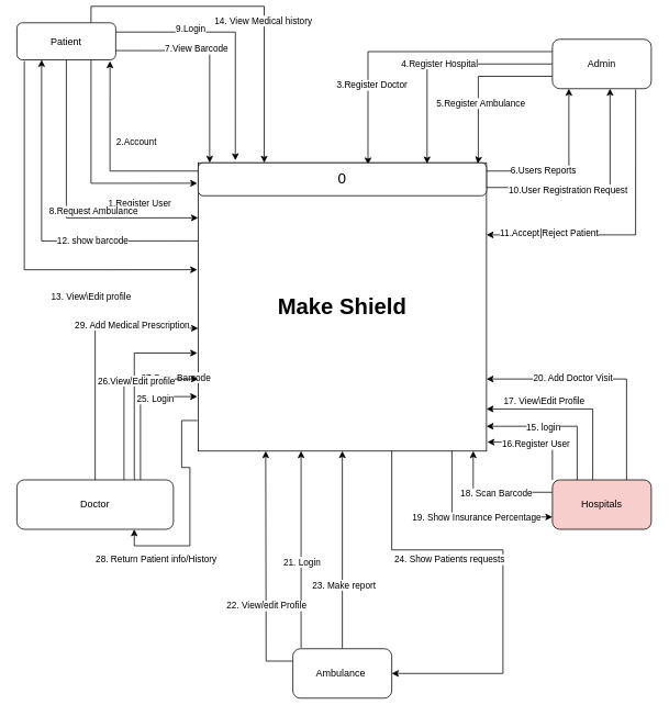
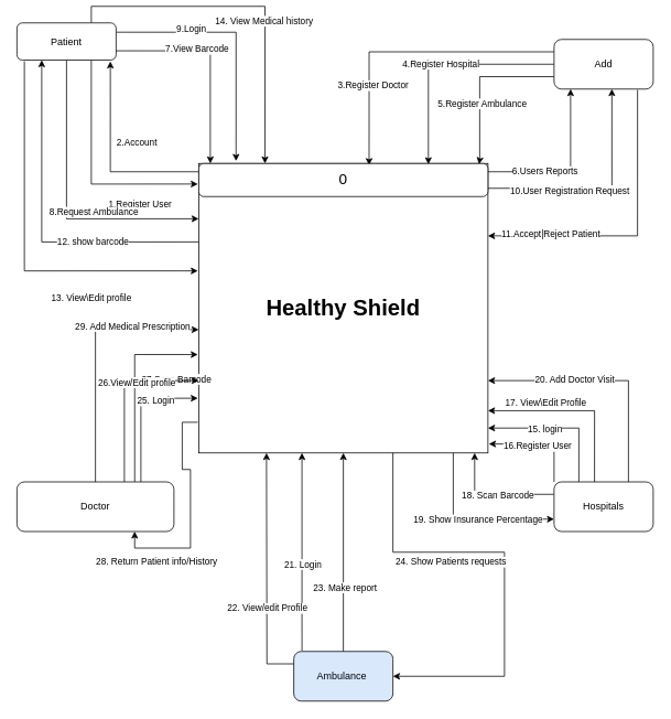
  <mxCell id="0" />
  <mxCell id="1" parent="0" />
  <mxCell id="2" style="edgeStyle=orthogonalEdgeStyle;rounded=0;orthogonalLoop=1;jettySize=auto;html=1;exitX=0;exitY=0.25;exitDx=0;exitDy=0;entryX=0.942;entryY=1.033;entryDx=0;entryDy=0;entryPerimeter=0;" parent="1" source="65" target="23" edge="1"><mxGeometry relative="1" as="geometry"><Array as="points"><mxPoint x="133" y="200" /></Array></mxGeometry></mxCell>
  <mxCell id="3" value="2.Account" style="edgeLabel;html=1;align=center;verticalAlign=middle;resizable=0;points=[];" parent="2" vertex="1" connectable="0"><mxGeometry x="-0.048" y="-29" relative="1" as="geometry"><mxPoint x="2" y="-29" as="offset" /></mxGeometry></mxCell>
  <mxCell id="4" style="edgeStyle=orthogonalEdgeStyle;rounded=0;orthogonalLoop=1;jettySize=auto;html=1;exitX=0;exitY=0.271;exitDx=0;exitDy=0;entryX=0.25;entryY=1;entryDx=0;entryDy=0;exitPerimeter=0;" parent="1" source="12" target="23" edge="1"><mxGeometry relative="1" as="geometry" /></mxCell>
  <mxCell id="5" value="12. show barcode" style="edgeLabel;html=1;align=center;verticalAlign=middle;resizable=0;points=[];" parent="4" vertex="1" connectable="0"><mxGeometry x="-0.369" relative="1" as="geometry"><mxPoint as="offset" /></mxGeometry></mxCell>
  <mxCell id="6" style="edgeStyle=orthogonalEdgeStyle;rounded=0;orthogonalLoop=1;jettySize=auto;html=1;exitX=0.408;exitY=0.017;exitDx=0;exitDy=0;entryX=1;entryY=0.854;entryDx=0;entryDy=0;entryPerimeter=0;exitPerimeter=0;" parent="1" source="41" target="12" edge="1"><mxGeometry relative="1" as="geometry" /></mxCell>
  <mxCell id="7" value="17. View\Edit Profile" style="edgeLabel;html=1;align=center;verticalAlign=middle;resizable=0;points=[];" parent="6" vertex="1" connectable="0"><mxGeometry x="-0.63" y="2" relative="1" as="geometry"><mxPoint x="-56.98" y="-56.02" as="offset" /></mxGeometry></mxCell>
  <mxCell id="8" style="edgeStyle=orthogonalEdgeStyle;rounded=0;orthogonalLoop=1;jettySize=auto;html=1;exitX=0.88;exitY=0.997;exitDx=0;exitDy=0;entryX=0;entryY=0.75;entryDx=0;entryDy=0;exitPerimeter=0;" parent="1" source="12" target="41" edge="1"><mxGeometry relative="1" as="geometry" /></mxCell>
  <mxCell id="9" value="19. Show Insurance Percentage" style="edgeLabel;html=1;align=center;verticalAlign=middle;resizable=0;points=[];" parent="8" vertex="1" connectable="0"><mxGeometry x="-0.202" y="30" relative="1" as="geometry"><mxPoint x="30" y="30" as="offset" /></mxGeometry></mxCell>
  <mxCell id="10" style="edgeStyle=orthogonalEdgeStyle;rounded=0;orthogonalLoop=1;jettySize=auto;html=1;exitX=-0.003;exitY=0.894;exitDx=0;exitDy=0;entryX=0.75;entryY=1;entryDx=0;entryDy=0;exitPerimeter=0;" edge="1" parent="1" source="12" target="32"><mxGeometry relative="1" as="geometry" /></mxCell>
  <mxCell id="11" value="28. Return Patient info/History" style="edgeLabel;html=1;align=center;verticalAlign=middle;resizable=0;points=[];" vertex="1" connectable="0" parent="10"><mxGeometry x="0.748" y="-1" relative="1" as="geometry"><mxPoint x="11.95" y="16" as="offset" /></mxGeometry></mxCell>
- <mxCell id="12" value="&lt;font style=&quot;font-size: 27px&quot;&gt;&lt;b&gt;Make Shield&lt;/b&gt;&lt;/font&gt;" style="whiteSpace=wrap;html=1;aspect=fixed;" parent="1" vertex="1"><mxGeometry x="240" y="190" width="350" height="350" as="geometry" /></mxCell>
+ <mxCell id="12" value="&lt;font style=&quot;font-size: 27px&quot;&gt;&lt;b&gt;Healthy Shield&lt;/b&gt;&lt;/font&gt;" style="whiteSpace=wrap;html=1;aspect=fixed;" parent="1" vertex="1"><mxGeometry x="240" y="190" width="350" height="350" as="geometry" /></mxCell>
  <mxCell id="13" style="edgeStyle=orthogonalEdgeStyle;rounded=0;orthogonalLoop=1;jettySize=auto;html=1;exitX=0.75;exitY=1;exitDx=0;exitDy=0;entryX=-0.003;entryY=0.071;entryDx=0;entryDy=0;entryPerimeter=0;" parent="1" source="23" target="12" edge="1"><mxGeometry relative="1" as="geometry" /></mxCell>
  <mxCell id="14" value="1.Register User" style="edgeLabel;html=1;align=center;verticalAlign=middle;resizable=0;points=[];" parent="13" vertex="1" connectable="0"><mxGeometry x="0.023" y="29" relative="1" as="geometry"><mxPoint x="29" y="31" as="offset" /></mxGeometry></mxCell>
  <mxCell id="15" style="edgeStyle=orthogonalEdgeStyle;rounded=0;orthogonalLoop=1;jettySize=auto;html=1;exitX=0.5;exitY=1;exitDx=0;exitDy=0;entryX=0;entryY=0.191;entryDx=0;entryDy=0;entryPerimeter=0;" parent="1" source="23" target="12" edge="1"><mxGeometry relative="1" as="geometry" /></mxCell>
  <mxCell id="16" value="8.Request Ambulance" style="edgeLabel;html=1;align=center;verticalAlign=middle;resizable=0;points=[];" parent="15" vertex="1" connectable="0"><mxGeometry x="0.039" y="32" relative="1" as="geometry"><mxPoint as="offset" /></mxGeometry></mxCell>
  <mxCell id="17" style="edgeStyle=orthogonalEdgeStyle;rounded=0;orthogonalLoop=1;jettySize=auto;html=1;exitX=1;exitY=0.25;exitDx=0;exitDy=0;entryX=0.129;entryY=-0.075;entryDx=0;entryDy=0;entryPerimeter=0;" parent="1" source="23" target="65" edge="1"><mxGeometry relative="1" as="geometry" /></mxCell>
  <mxCell id="18" value="9.Login" style="edgeLabel;html=1;align=center;verticalAlign=middle;resizable=0;points=[];" parent="17" vertex="1" connectable="0"><mxGeometry x="-0.401" y="4" relative="1" as="geometry"><mxPoint as="offset" /></mxGeometry></mxCell>
  <mxCell id="19" style="edgeStyle=orthogonalEdgeStyle;rounded=0;orthogonalLoop=1;jettySize=auto;html=1;exitX=0.75;exitY=0;exitDx=0;exitDy=0;entryX=0.229;entryY=0;entryDx=0;entryDy=0;entryPerimeter=0;" parent="1" source="23" target="65" edge="1"><mxGeometry relative="1" as="geometry" /></mxCell>
  <mxCell id="20" value="14. View Medical history" style="edgeLabel;html=1;align=center;verticalAlign=middle;resizable=0;points=[];" parent="19" vertex="1" connectable="0"><mxGeometry x="0.181" y="-2" relative="1" as="geometry"><mxPoint as="offset" /></mxGeometry></mxCell>
  <mxCell id="21" style="edgeStyle=orthogonalEdgeStyle;rounded=0;orthogonalLoop=1;jettySize=auto;html=1;exitX=0.075;exitY=1.033;exitDx=0;exitDy=0;entryX=-0.003;entryY=0.371;entryDx=0;entryDy=0;entryPerimeter=0;exitPerimeter=0;" parent="1" source="23" target="12" edge="1"><mxGeometry relative="1" as="geometry"><Array as="points"><mxPoint x="29" y="320" /></Array></mxGeometry></mxCell>
  <mxCell id="22" value="13. View\Edit profile" style="edgeLabel;html=1;align=center;verticalAlign=middle;resizable=0;points=[];" parent="21" vertex="1" connectable="0"><mxGeometry x="0.062" y="40" relative="1" as="geometry"><mxPoint x="40" y="40" as="offset" /></mxGeometry></mxCell>
  <mxCell id="23" value="Patient" style="rounded=1;whiteSpace=wrap;html=1;" parent="1" vertex="1"><mxGeometry x="20" y="20" width="120" height="45" as="geometry" /></mxCell>
  <mxCell id="24" style="edgeStyle=orthogonalEdgeStyle;rounded=0;orthogonalLoop=1;jettySize=auto;html=1;exitX=0.5;exitY=0;exitDx=0;exitDy=0;entryX=0;entryY=0.574;entryDx=0;entryDy=0;entryPerimeter=0;" edge="1" parent="1" source="32" target="12"><mxGeometry relative="1" as="geometry" /></mxCell>
  <mxCell id="25" value="29. Add Medical Prescription" style="edgeLabel;html=1;align=center;verticalAlign=middle;resizable=0;points=[];" vertex="1" connectable="0" parent="24"><mxGeometry x="0.07" y="-22" relative="1" as="geometry"><mxPoint x="22" y="-24" as="offset" /></mxGeometry></mxCell>
  <mxCell id="26" style="edgeStyle=orthogonalEdgeStyle;rounded=0;orthogonalLoop=1;jettySize=auto;html=1;exitX=0.75;exitY=0;exitDx=0;exitDy=0;entryX=-0.003;entryY=0.66;entryDx=0;entryDy=0;entryPerimeter=0;" edge="1" parent="1" source="32" target="12"><mxGeometry relative="1" as="geometry" /></mxCell>
  <mxCell id="27" value="27.Scan Barcode" style="edgeLabel;html=1;align=center;verticalAlign=middle;resizable=0;points=[];" vertex="1" connectable="0" parent="26"><mxGeometry x="0.082" y="-19" relative="1" as="geometry"><mxPoint x="31" as="offset" /></mxGeometry></mxCell>
  <mxCell id="28" style="edgeStyle=orthogonalEdgeStyle;rounded=0;orthogonalLoop=1;jettySize=auto;html=1;exitX=1;exitY=0.25;exitDx=0;exitDy=0;entryX=0;entryY=0.75;entryDx=0;entryDy=0;" edge="1" parent="1" source="32" target="12"><mxGeometry relative="1" as="geometry"><Array as="points"><mxPoint x="150" y="590" /><mxPoint x="150" y="453" /></Array></mxGeometry></mxCell>
  <mxCell id="29" value="26.View/Edit profile" style="edgeLabel;html=1;align=center;verticalAlign=middle;resizable=0;points=[];" vertex="1" connectable="0" parent="28"><mxGeometry x="0.368" y="1" relative="1" as="geometry"><mxPoint x="15.5" y="1" as="offset" /></mxGeometry></mxCell>
  <mxCell id="30" style="edgeStyle=orthogonalEdgeStyle;rounded=0;orthogonalLoop=1;jettySize=auto;html=1;exitX=1;exitY=0.5;exitDx=0;exitDy=0;entryX=-0.003;entryY=0.811;entryDx=0;entryDy=0;entryPerimeter=0;" edge="1" parent="1" source="32" target="12"><mxGeometry relative="1" as="geometry"><Array as="points"><mxPoint x="170" y="605" /><mxPoint x="170" y="474" /></Array></mxGeometry></mxCell>
  <mxCell id="31" value="25. Login" style="edgeLabel;html=1;align=center;verticalAlign=middle;resizable=0;points=[];" vertex="1" connectable="0" parent="30"><mxGeometry x="0.574" y="-3" relative="1" as="geometry"><mxPoint as="offset" /></mxGeometry></mxCell>
  <mxCell id="32" value="Doctor" style="rounded=1;whiteSpace=wrap;html=1;" parent="1" vertex="1"><mxGeometry x="20" y="575" width="190" height="60" as="geometry" /></mxCell>
  <mxCell id="33" style="edgeStyle=orthogonalEdgeStyle;rounded=0;orthogonalLoop=1;jettySize=auto;html=1;exitX=0.25;exitY=0;exitDx=0;exitDy=0;entryX=1;entryY=0.914;entryDx=0;entryDy=0;entryPerimeter=0;" parent="1" source="41" target="12" edge="1"><mxGeometry relative="1" as="geometry" /></mxCell>
  <mxCell id="34" value="15. login" style="edgeLabel;html=1;align=center;verticalAlign=middle;resizable=0;points=[];" parent="33" vertex="1" connectable="0"><mxGeometry x="0.223" y="1" relative="1" as="geometry"><mxPoint as="offset" /></mxGeometry></mxCell>
  <mxCell id="35" style="edgeStyle=orthogonalEdgeStyle;rounded=0;orthogonalLoop=1;jettySize=auto;html=1;exitX=0;exitY=0;exitDx=0;exitDy=0;entryX=1.003;entryY=0.969;entryDx=0;entryDy=0;entryPerimeter=0;" parent="1" source="41" target="12" edge="1"><mxGeometry relative="1" as="geometry"><Array as="points"><mxPoint x="670" y="529" /></Array></mxGeometry></mxCell>
  <mxCell id="36" value="16.Register User" style="edgeLabel;html=1;align=center;verticalAlign=middle;resizable=0;points=[];" parent="35" vertex="1" connectable="0"><mxGeometry x="0.199" y="2" relative="1" as="geometry"><mxPoint x="9.2" as="offset" /></mxGeometry></mxCell>
  <mxCell id="37" style="edgeStyle=orthogonalEdgeStyle;rounded=0;orthogonalLoop=1;jettySize=auto;html=1;exitX=0;exitY=0.25;exitDx=0;exitDy=0;entryX=0.954;entryY=1;entryDx=0;entryDy=0;entryPerimeter=0;" parent="1" source="41" target="12" edge="1"><mxGeometry relative="1" as="geometry" /></mxCell>
  <mxCell id="38" value="18. Scan Barcode" style="edgeLabel;html=1;align=center;verticalAlign=middle;resizable=0;points=[];" parent="37" vertex="1" connectable="0"><mxGeometry x="-0.055" y="1" relative="1" as="geometry"><mxPoint as="offset" /></mxGeometry></mxCell>
  <mxCell id="39" style="edgeStyle=orthogonalEdgeStyle;rounded=0;orthogonalLoop=1;jettySize=auto;html=1;exitX=0.75;exitY=0;exitDx=0;exitDy=0;entryX=1;entryY=0.75;entryDx=0;entryDy=0;" parent="1" source="41" target="12" edge="1"><mxGeometry relative="1" as="geometry" /></mxCell>
  <mxCell id="40" value="20. Add Doctor Visit" style="edgeLabel;html=1;align=center;verticalAlign=middle;resizable=0;points=[];" parent="39" vertex="1" connectable="0"><mxGeometry x="0.289" y="-1" relative="1" as="geometry"><mxPoint x="1" as="offset" /></mxGeometry></mxCell>
- <mxCell id="41" value="Hospitals" style="rounded=1;whiteSpace=wrap;html=1;fillColor=#f8cecc;" parent="1" vertex="1"><mxGeometry x="670" y="575" width="120" height="60" as="geometry" /></mxCell>
+ <mxCell id="41" value="Hospitals" style="rounded=1;whiteSpace=wrap;html=1;" parent="1" vertex="1"><mxGeometry x="670" y="575" width="120" height="60" as="geometry" /></mxCell>
  <mxCell id="42" style="edgeStyle=orthogonalEdgeStyle;rounded=0;orthogonalLoop=1;jettySize=auto;html=1;exitX=0.083;exitY=-0.017;exitDx=0;exitDy=0;entryX=0.357;entryY=1;entryDx=0;entryDy=0;entryPerimeter=0;exitPerimeter=0;" parent="1" source="50" target="12" edge="1"><mxGeometry relative="1" as="geometry" /></mxCell>
  <mxCell id="43" value="21. Login" style="edgeLabel;html=1;align=center;verticalAlign=middle;resizable=0;points=[];" parent="42" vertex="1" connectable="0"><mxGeometry x="0.001" y="-16" relative="1" as="geometry"><mxPoint x="-15" y="16" as="offset" /></mxGeometry></mxCell>
  <mxCell id="44" style="edgeStyle=orthogonalEdgeStyle;rounded=0;orthogonalLoop=1;jettySize=auto;html=1;exitX=0;exitY=0.25;exitDx=0;exitDy=0;" edge="1" parent="1" source="50"><mxGeometry relative="1" as="geometry"><mxPoint x="322" y="540" as="targetPoint" /></mxGeometry></mxCell>
  <mxCell id="45" value="22. View/edit Profile" style="edgeLabel;html=1;align=center;verticalAlign=middle;resizable=0;points=[];" vertex="1" connectable="0" parent="44"><mxGeometry x="-0.303" relative="1" as="geometry"><mxPoint as="offset" /></mxGeometry></mxCell>
  <mxCell id="46" style="edgeStyle=orthogonalEdgeStyle;rounded=0;orthogonalLoop=1;jettySize=auto;html=1;exitX=0.5;exitY=0;exitDx=0;exitDy=0;entryX=0.5;entryY=1;entryDx=0;entryDy=0;" edge="1" parent="1" source="50" target="12"><mxGeometry relative="1" as="geometry" /></mxCell>
  <mxCell id="47" value="23. Make report" style="edgeLabel;html=1;align=center;verticalAlign=middle;resizable=0;points=[];" vertex="1" connectable="0" parent="46"><mxGeometry x="-0.35" y="-1" relative="1" as="geometry"><mxPoint as="offset" /></mxGeometry></mxCell>
  <mxCell id="48" style="edgeStyle=orthogonalEdgeStyle;rounded=0;orthogonalLoop=1;jettySize=auto;html=1;entryX=1;entryY=0.5;entryDx=0;entryDy=0;" edge="1" parent="1" source="12" target="50"><mxGeometry relative="1" as="geometry"><Array as="points"><mxPoint x="475" y="660" /><mxPoint x="610" y="660" /><mxPoint x="610" y="810" /></Array></mxGeometry></mxCell>
  <mxCell id="49" value="24. Show Patients requests" style="edgeLabel;html=1;align=center;verticalAlign=middle;resizable=0;points=[];" vertex="1" connectable="0" parent="48"><mxGeometry x="-0.3" y="2" relative="1" as="geometry"><mxPoint y="13" as="offset" /></mxGeometry></mxCell>
- <mxCell id="50" value="Ambulance&amp;nbsp;" style="rounded=1;whiteSpace=wrap;html=1;" parent="1" vertex="1"><mxGeometry x="355" y="780" width="120" height="60" as="geometry" /></mxCell>
+ <mxCell id="50" value="Ambulance&amp;nbsp;" style="rounded=1;whiteSpace=wrap;html=1;fillColor=#dae8fc;" parent="1" vertex="1"><mxGeometry x="355" y="780" width="120" height="60" as="geometry" /></mxCell>
  <mxCell id="51" style="edgeStyle=orthogonalEdgeStyle;rounded=0;orthogonalLoop=1;jettySize=auto;html=1;exitX=0;exitY=0.25;exitDx=0;exitDy=0;entryX=0.589;entryY=0.006;entryDx=0;entryDy=0;entryPerimeter=0;" parent="1" source="58" target="12" edge="1"><mxGeometry relative="1" as="geometry"><Array as="points"><mxPoint x="446" y="55" /></Array></mxGeometry></mxCell>
  <mxCell id="52" value="3.Register Doctor" style="edgeLabel;html=1;align=center;verticalAlign=middle;resizable=0;points=[];" parent="51" vertex="1" connectable="0"><mxGeometry x="0.219" y="40" relative="1" as="geometry"><mxPoint as="offset" /></mxGeometry></mxCell>
  <mxCell id="53" value="4.Register Hospital" style="edgeStyle=orthogonalEdgeStyle;rounded=0;orthogonalLoop=1;jettySize=auto;html=1;exitX=0;exitY=0.5;exitDx=0;exitDy=0;entryX=0.794;entryY=0.025;entryDx=0;entryDy=0;entryPerimeter=0;" parent="1" source="58" target="65" edge="1"><mxGeometry relative="1" as="geometry" /></mxCell>
  <mxCell id="54" style="edgeStyle=orthogonalEdgeStyle;rounded=0;orthogonalLoop=1;jettySize=auto;html=1;exitX=0;exitY=0.75;exitDx=0;exitDy=0;entryX=0.969;entryY=0.025;entryDx=0;entryDy=0;entryPerimeter=0;" parent="1" source="58" target="65" edge="1"><mxGeometry relative="1" as="geometry"><Array as="points"><mxPoint x="580" y="85" /><mxPoint x="580" y="186" /></Array></mxGeometry></mxCell>
  <mxCell id="55" value="5.Register Ambulance" style="edgeLabel;html=1;align=center;verticalAlign=middle;resizable=0;points=[];" parent="54" vertex="1" connectable="0"><mxGeometry x="-0.102" y="32" relative="1" as="geometry"><mxPoint as="offset" /></mxGeometry></mxCell>
  <mxCell id="56" style="edgeStyle=orthogonalEdgeStyle;rounded=0;orthogonalLoop=1;jettySize=auto;html=1;exitX=0.842;exitY=1.017;exitDx=0;exitDy=0;entryX=1;entryY=0.25;entryDx=0;entryDy=0;exitPerimeter=0;" parent="1" source="58" target="12" edge="1"><mxGeometry relative="1" as="geometry" /></mxCell>
  <mxCell id="57" value="11.Accept|Reject Patient" style="edgeLabel;html=1;align=center;verticalAlign=middle;resizable=0;points=[];" parent="56" vertex="1" connectable="0"><mxGeometry x="0.575" y="-3" relative="1" as="geometry"><mxPoint as="offset" /></mxGeometry></mxCell>
- <mxCell id="58" value="Admin" style="rounded=1;whiteSpace=wrap;html=1;" parent="1" vertex="1"><mxGeometry x="670" y="40" width="120" height="60" as="geometry" /></mxCell>
+ <mxCell id="58" value="Add" style="rounded=1;whiteSpace=wrap;html=1;" parent="1" vertex="1"><mxGeometry x="670" y="40" width="120" height="60" as="geometry" /></mxCell>
  <mxCell id="59" style="edgeStyle=orthogonalEdgeStyle;rounded=0;orthogonalLoop=1;jettySize=auto;html=1;exitX=1;exitY=0.25;exitDx=0;exitDy=0;" parent="1" source="65" edge="1"><mxGeometry relative="1" as="geometry"><mxPoint x="690" y="100" as="targetPoint" /><Array as="points"><mxPoint x="690" y="200" /><mxPoint x="690" y="100" /></Array></mxGeometry></mxCell>
  <mxCell id="60" value="6.Users Reports" style="edgeLabel;html=1;align=center;verticalAlign=middle;resizable=0;points=[];" parent="59" vertex="1" connectable="0"><mxGeometry x="-0.321" y="1" relative="1" as="geometry"><mxPoint as="offset" /></mxGeometry></mxCell>
  <mxCell id="61" style="edgeStyle=orthogonalEdgeStyle;rounded=0;orthogonalLoop=1;jettySize=auto;html=1;exitX=1;exitY=0.75;exitDx=0;exitDy=0;entryX=0.04;entryY=0;entryDx=0;entryDy=0;entryPerimeter=0;" parent="1" source="23" target="65" edge="1"><mxGeometry relative="1" as="geometry" /></mxCell>
  <mxCell id="62" value="7.View Barcode" style="edgeLabel;html=1;align=center;verticalAlign=middle;resizable=0;points=[];" parent="61" vertex="1" connectable="0"><mxGeometry x="-0.227" y="2" relative="1" as="geometry"><mxPoint as="offset" /></mxGeometry></mxCell>
  <mxCell id="63" style="edgeStyle=orthogonalEdgeStyle;rounded=0;orthogonalLoop=1;jettySize=auto;html=1;exitX=1;exitY=0.75;exitDx=0;exitDy=0;entryX=0.583;entryY=1;entryDx=0;entryDy=0;entryPerimeter=0;" parent="1" source="65" target="58" edge="1"><mxGeometry relative="1" as="geometry" /></mxCell>
  <mxCell id="64" value="10.User Registration Request" style="edgeLabel;html=1;align=center;verticalAlign=middle;resizable=0;points=[];" parent="63" vertex="1" connectable="0"><mxGeometry x="-0.274" y="-2" relative="1" as="geometry"><mxPoint as="offset" /></mxGeometry></mxCell>
  <mxCell id="65" value="&lt;font style=&quot;font-size: 18px&quot;&gt;0&lt;/font&gt;" style="whiteSpace=wrap;html=1;rounded=1;" parent="1" vertex="1"><mxGeometry x="240" y="190" width="350" height="40" as="geometry" /></mxCell>
